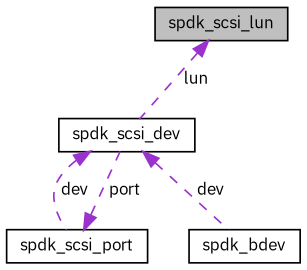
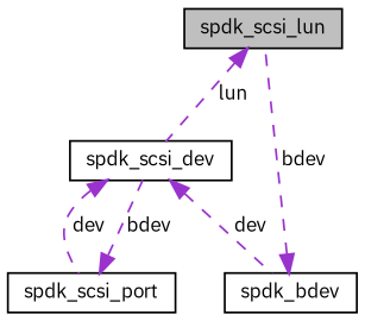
  digraph {
    fontname="IBM Plex Sans"
    node [color=black fillcolor=white fontname="IBM Plex Sans" fontsize=10 shape=record style=filled]
    edge [color=darkorchid3 dir=back fontname="IBM Plex Sans" fontsize=10 labelfontname=Helvetica labelfontsize=10 style=dashed]
    n1 [fillcolor=grey75 fontcolor=black height=0.2 label=spdk_scsi_lun width=0.4]
    n2 [height=0.2 label=spdk_scsi_dev width=0.4]
    n3 [height=0.2 label=spdk_scsi_port width=0.4]
    n4 [height=0.2 label=spdk_bdev width=0.4]
    n1 -> n2 [label=" lun"]
    n2 -> n3 [label=" dev"]
    n2 -> n4 [label=" dev"]
-   n3 -> n2 [label=" port"]
+   n3 -> n2 [label=" bdev"]
+   n4 -> n1 [label=" bdev"]
  }
